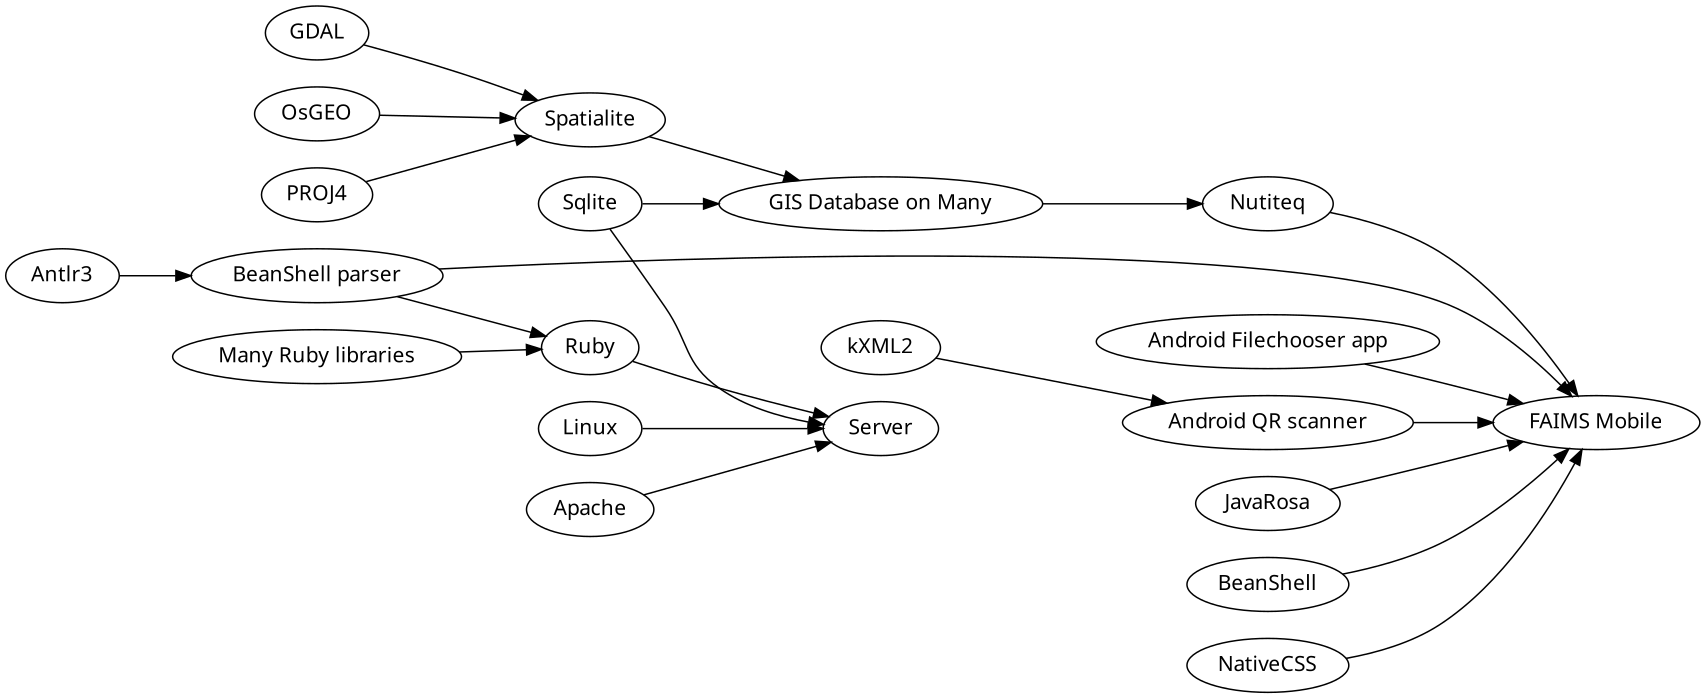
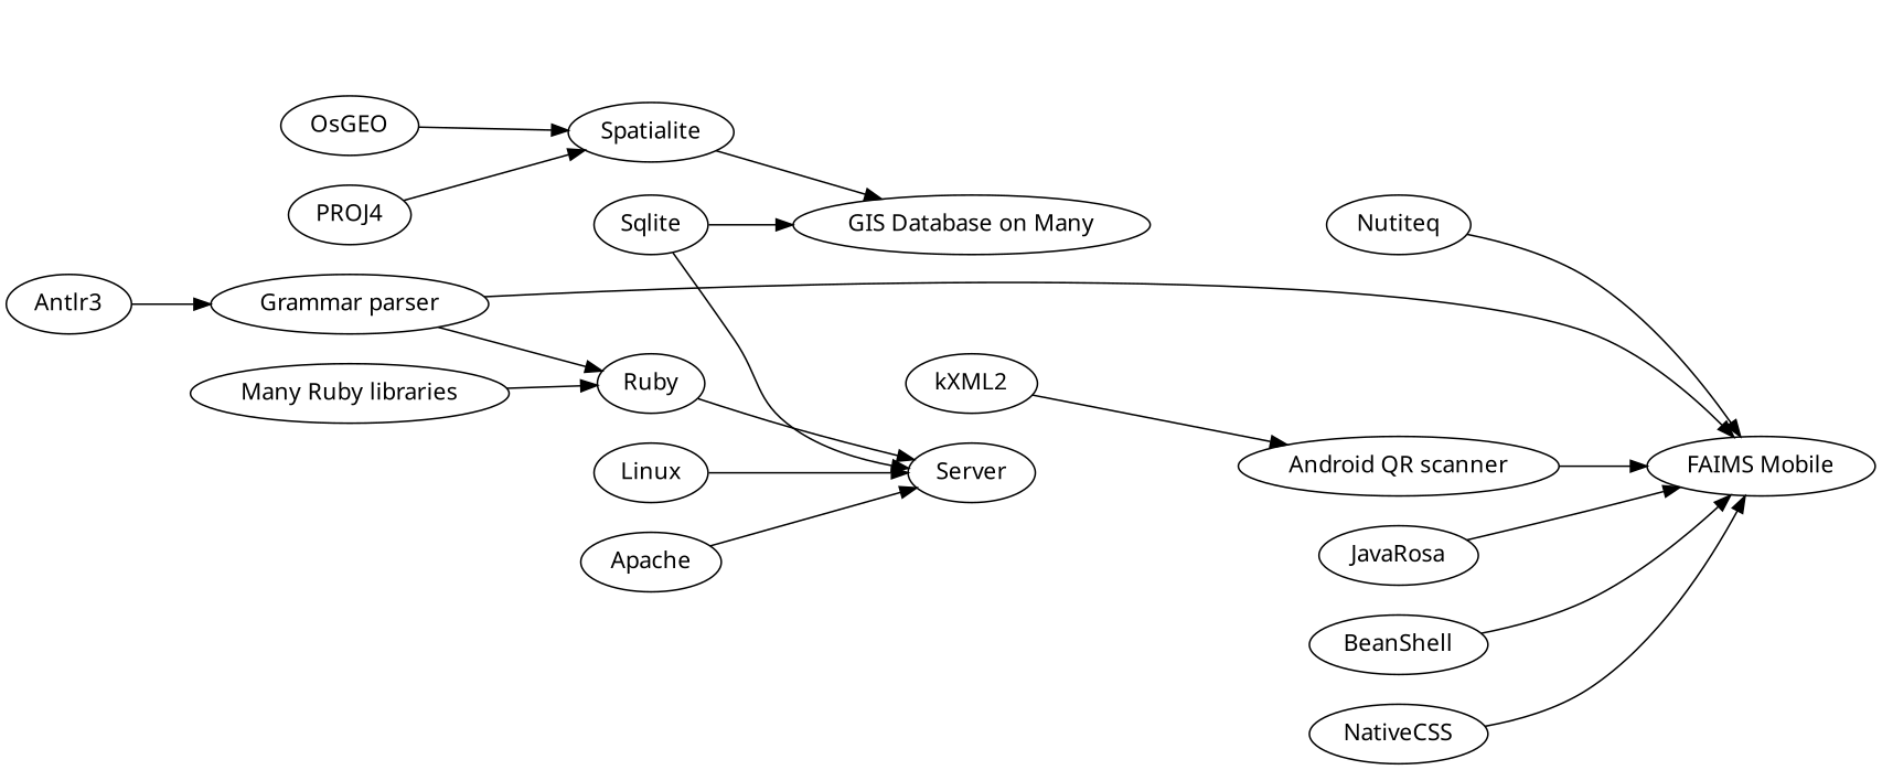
  digraph {
    fontname="Noto Sans"
    rankdir=LR
    node [fontname="Noto Sans"]
    edge [fontname="Noto Sans"]
    n1 [label="GIS Database on Many"]
    Nutiteq
    n3 [label="FAIMS Mobile"]
-   n4 [label="BeanShell parser"]
+   n4 [label="Grammar parser"]
    Ruby
-   n6 [label="Android Filechooser app"]
    n7 [label="Android QR scanner"]
    n8 [label="Many Ruby libraries"]
    Server
-   GDAL
    Spatialite
    OsGEO
    PROJ4
    Sqlite
    Antlr3
    Linux
    Apache
    JavaRosa
    BeanShell
    NativeCSS
    kXML2
-   n1 -> Nutiteq
    Nutiteq -> n3
    n4 -> n3
    n4 -> Ruby
    Ruby -> Server
-   n6 -> n3
    n7 -> n3
    n8 -> Ruby
-   GDAL -> Spatialite
    Spatialite -> n1
    OsGEO -> Spatialite
    PROJ4 -> Spatialite
    Sqlite -> n1
    Sqlite -> Server
    Antlr3 -> n4
    Linux -> Server
    Apache -> Server
    JavaRosa -> n3
    BeanShell -> n3
    NativeCSS -> n3
    kXML2 -> n7
  }
